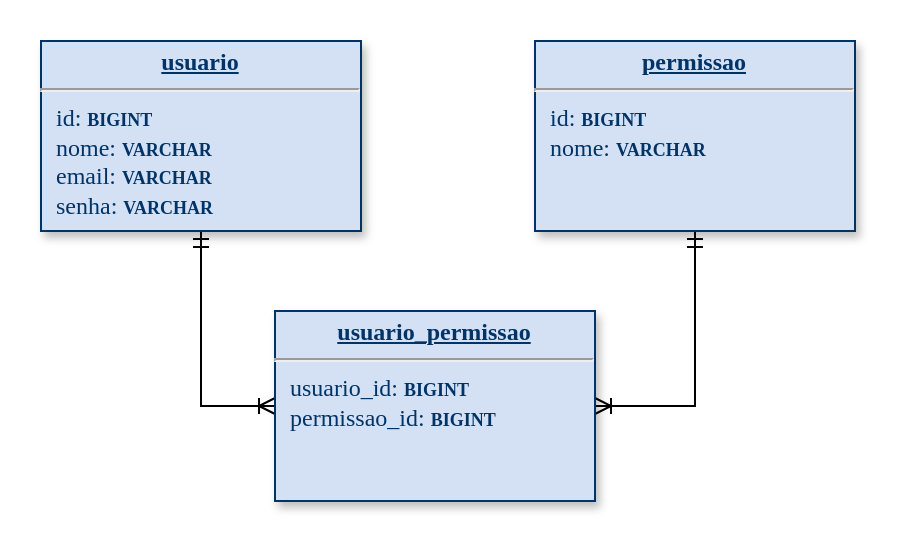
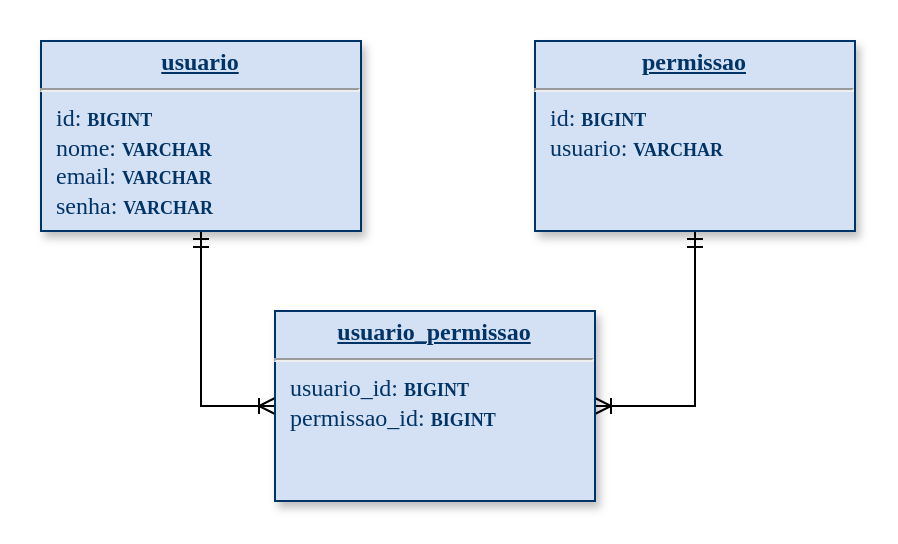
  <mxCell id="0" />
  <mxCell id="1" parent="0" />
  <mxCell id="2" style="edgeStyle=orthogonalEdgeStyle;rounded=0;orthogonalLoop=1;jettySize=auto;html=1;exitX=0.5;exitY=1;exitDx=0;exitDy=0;entryX=0;entryY=0.5;entryDx=0;entryDy=0;endArrow=ERoneToMany;endFill=0;startArrow=ERmandOne;startFill=0;" edge="1" parent="1" source="3" target="6"><mxGeometry relative="1" as="geometry" /></mxCell>
  <mxCell id="3" value="&lt;p style=&quot;margin: 0px ; margin-top: 4px ; text-align: center ; text-decoration: underline&quot;&gt;&lt;strong&gt;usuario&lt;/strong&gt;&lt;/p&gt;&lt;hr&gt;&lt;p style=&quot;margin: 0px ; margin-left: 8px&quot;&gt;id: &lt;font style=&quot;font-size: 9px&quot;&gt;&lt;b&gt;BIGINT&lt;/b&gt;&lt;/font&gt;&lt;/p&gt;&lt;p style=&quot;margin: 0px ; margin-left: 8px&quot;&gt;nome: &lt;font style=&quot;font-size: 9px&quot;&gt;&lt;b&gt;VARCHAR&lt;/b&gt;&lt;/font&gt;&lt;/p&gt;&lt;p style=&quot;margin: 0px ; margin-left: 8px&quot;&gt;email: &lt;font style=&quot;font-size: 9px&quot;&gt;&lt;b&gt;VARCHAR&lt;/b&gt;&lt;/font&gt;&lt;/p&gt;&lt;p style=&quot;margin: 0px ; margin-left: 8px&quot;&gt;senha: &lt;b&gt;&lt;font style=&quot;font-size: 9px&quot;&gt;VARCHAR&lt;/font&gt;&lt;/b&gt;&lt;/p&gt;" style="verticalAlign=top;align=left;overflow=fill;fontSize=12;fontFamily=consolas;html=1;strokeColor=#003366;shadow=1;fillColor=#D4E1F5;fontColor=#003366" vertex="1" parent="1"><mxGeometry x="20" y="20" width="160" height="95" as="geometry" /></mxCell>
  <mxCell id="4" style="edgeStyle=orthogonalEdgeStyle;rounded=0;orthogonalLoop=1;jettySize=auto;html=1;exitX=0.5;exitY=1;exitDx=0;exitDy=0;entryX=1;entryY=0.5;entryDx=0;entryDy=0;startArrow=ERmandOne;startFill=0;endArrow=ERoneToMany;endFill=0;" edge="1" parent="1" source="5" target="6"><mxGeometry relative="1" as="geometry" /></mxCell>
- <mxCell id="5" value="&lt;p style=&quot;margin: 0px ; margin-top: 4px ; text-align: center ; text-decoration: underline&quot;&gt;&lt;strong&gt;permissao&lt;/strong&gt;&lt;/p&gt;&lt;hr&gt;&lt;p style=&quot;margin: 0px ; margin-left: 8px&quot;&gt;id: &lt;font style=&quot;font-size: 9px&quot;&gt;&lt;b&gt;BIGINT&lt;/b&gt;&lt;/font&gt;&lt;/p&gt;&lt;p style=&quot;margin: 0px ; margin-left: 8px&quot;&gt;nome: &lt;font style=&quot;font-size: 9px&quot;&gt;&lt;b&gt;VARCHAR&lt;/b&gt;&lt;/font&gt;&lt;/p&gt;" style="verticalAlign=top;align=left;overflow=fill;fontSize=12;fontFamily=consolas;html=1;strokeColor=#003366;shadow=1;fillColor=#D4E1F5;fontColor=#003366" vertex="1" parent="1"><mxGeometry x="267" y="20" width="160" height="95" as="geometry" /></mxCell>
+ <mxCell id="5" value="&lt;p style=&quot;margin: 0px ; margin-top: 4px ; text-align: center ; text-decoration: underline&quot;&gt;&lt;strong&gt;permissao&lt;/strong&gt;&lt;/p&gt;&lt;hr&gt;&lt;p style=&quot;margin: 0px ; margin-left: 8px&quot;&gt;id: &lt;font style=&quot;font-size: 9px&quot;&gt;&lt;b&gt;BIGINT&lt;/b&gt;&lt;/font&gt;&lt;/p&gt;&lt;p style=&quot;margin: 0px ; margin-left: 8px&quot;&gt;usuario: &lt;font style=&quot;font-size: 9px&quot;&gt;&lt;b&gt;VARCHAR&lt;/b&gt;&lt;/font&gt;&lt;/p&gt;" style="verticalAlign=top;align=left;overflow=fill;fontSize=12;fontFamily=consolas;html=1;strokeColor=#003366;shadow=1;fillColor=#D4E1F5;fontColor=#003366" vertex="1" parent="1"><mxGeometry x="267" y="20" width="160" height="95" as="geometry" /></mxCell>
  <mxCell id="6" value="&lt;p style=&quot;margin: 0px ; margin-top: 4px ; text-align: center ; text-decoration: underline&quot;&gt;&lt;strong&gt;usuario_permissao&lt;/strong&gt;&lt;/p&gt;&lt;hr&gt;&lt;p style=&quot;margin: 0px ; margin-left: 8px&quot;&gt;usuario_id: &lt;font style=&quot;font-size: 9px&quot;&gt;&lt;b&gt;BIGINT&lt;/b&gt;&lt;/font&gt;&lt;/p&gt;&lt;p style=&quot;margin: 0px ; margin-left: 8px&quot;&gt;permissao_id: &lt;b&gt;&lt;font style=&quot;font-size: 9px&quot;&gt;BIGINT&lt;/font&gt;&lt;/b&gt;&lt;/p&gt;" style="verticalAlign=top;align=left;overflow=fill;fontSize=12;fontFamily=consolas;html=1;strokeColor=#003366;shadow=1;fillColor=#D4E1F5;fontColor=#003366" vertex="1" parent="1"><mxGeometry x="137" y="155" width="160" height="95" as="geometry" /></mxCell>
